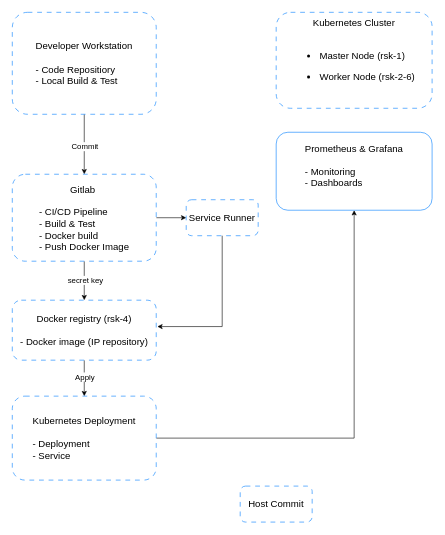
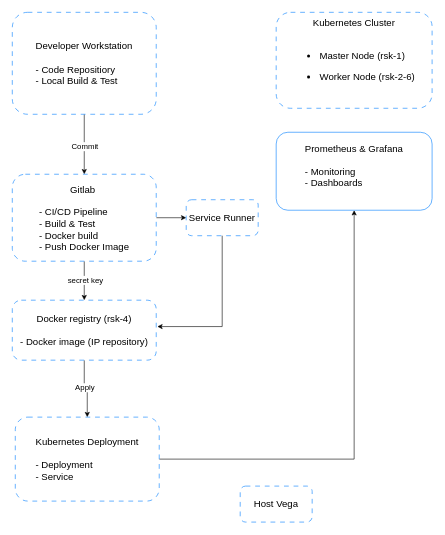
  <mxCell id="0" />
  <mxCell id="1" parent="0" />
  <mxCell id="2" value="" style="edgeStyle=orthogonalEdgeStyle;rounded=0;orthogonalLoop=1;jettySize=auto;html=1;" edge="1" parent="1" source="4" target="8"><mxGeometry relative="1" as="geometry"><Array as="points"><mxPoint x="140" y="240" /><mxPoint x="140" y="240" /></Array></mxGeometry></mxCell>
  <mxCell id="3" value="&lt;font style=&quot;font-size: 13px;&quot;&gt;Commit&lt;/font&gt;" style="edgeLabel;html=1;align=center;verticalAlign=middle;resizable=0;points=[];" vertex="1" connectable="0" parent="2"><mxGeometry x="0.06" relative="1" as="geometry"><mxPoint as="offset" /></mxGeometry></mxCell>
  <mxCell id="4" value="Developer Workstation&lt;div style=&quot;font-size: 16px;&quot;&gt;&lt;br style=&quot;font-size: 16px;&quot;&gt;&lt;/div&gt;&lt;div style=&quot;text-align: justify; font-size: 16px;&quot;&gt;- Code Repositiory&lt;/div&gt;&lt;div style=&quot;text-align: justify; font-size: 16px;&quot;&gt;- Local Build &amp;amp; Test&lt;/div&gt;" style="rounded=1;whiteSpace=wrap;html=1;dashed=1;dashPattern=8 8;strokeColor=#007FFF;strokeWidth=1;fontSize=16;" vertex="1" parent="1"><mxGeometry x="20" y="20" width="240" height="170" as="geometry" /></mxCell>
  <mxCell id="5" value="" style="edgeStyle=orthogonalEdgeStyle;rounded=0;orthogonalLoop=1;jettySize=auto;html=1;" edge="1" parent="1" source="8" target="11"><mxGeometry relative="1" as="geometry" /></mxCell>
  <mxCell id="6" value="&lt;font style=&quot;font-size: 13px;&quot;&gt;secret key&lt;/font&gt;" style="edgeLabel;html=1;align=center;verticalAlign=middle;resizable=0;points=[];" vertex="1" connectable="0" parent="5"><mxGeometry x="-0.046" y="1" relative="1" as="geometry"><mxPoint as="offset" /></mxGeometry></mxCell>
  <mxCell id="7" value="" style="edgeStyle=orthogonalEdgeStyle;rounded=0;orthogonalLoop=1;jettySize=auto;html=1;" edge="1" parent="1" source="8" target="17"><mxGeometry relative="1" as="geometry" /></mxCell>
  <mxCell id="8" value="Gitlab&amp;nbsp;&lt;div&gt;&lt;br&gt;&lt;/div&gt;&lt;div style=&quot;text-align: justify;&quot;&gt;- CI/CD Pipeline&lt;/div&gt;&lt;div style=&quot;text-align: justify;&quot;&gt;- Build &amp;amp; Test&lt;/div&gt;&lt;div style=&quot;text-align: justify;&quot;&gt;- Docker build&lt;/div&gt;&lt;div style=&quot;text-align: justify;&quot;&gt;- Push Docker Image&lt;/div&gt;" style="rounded=1;whiteSpace=wrap;html=1;fontSize=16;strokeColor=#007FFF;dashed=1;dashPattern=8 8;strokeWidth=1;" vertex="1" parent="1"><mxGeometry x="20" y="290" width="240" height="145" as="geometry" /></mxCell>
  <mxCell id="9" value="" style="edgeStyle=orthogonalEdgeStyle;rounded=0;orthogonalLoop=1;jettySize=auto;html=1;" edge="1" parent="1" source="11" target="13"><mxGeometry relative="1" as="geometry" /></mxCell>
  <mxCell id="10" value="Apply" style="edgeLabel;html=1;align=center;verticalAlign=middle;resizable=0;points=[];fontSize=13;" vertex="1" connectable="0" parent="9"><mxGeometry x="-0.1" relative="1" as="geometry"><mxPoint as="offset" /></mxGeometry></mxCell>
  <mxCell id="11" value="Docker registry (rsk-4)&lt;div style=&quot;text-align: justify;&quot;&gt;&lt;br&gt;&lt;/div&gt;&lt;div style=&quot;text-align: justify;&quot;&gt;- Docker image (IP repository)&lt;/div&gt;" style="rounded=1;whiteSpace=wrap;html=1;fontSize=16;strokeColor=#007FFF;dashed=1;dashPattern=8 8;strokeWidth=1;" vertex="1" parent="1"><mxGeometry x="20" y="500" width="240" height="100" as="geometry" /></mxCell>
  <mxCell id="12" value="" style="edgeStyle=orthogonalEdgeStyle;rounded=0;orthogonalLoop=1;jettySize=auto;html=1;" edge="1" parent="1" source="13" target="15"><mxGeometry relative="1" as="geometry" /></mxCell>
- <mxCell id="13" value="Kubernetes Deployment&lt;div&gt;&lt;br&gt;&lt;/div&gt;&lt;div style=&quot;text-align: justify;&quot;&gt;- Deployment&lt;/div&gt;&lt;div style=&quot;text-align: justify;&quot;&gt;- Service&lt;/div&gt;" style="whiteSpace=wrap;html=1;fontSize=16;strokeColor=#007FFF;rounded=1;dashed=1;dashPattern=8 8;strokeWidth=1;" vertex="1" parent="1"><mxGeometry x="20" y="660" width="240" height="140" as="geometry" /></mxCell>
+ <mxCell id="13" value="Kubernetes Deployment&lt;div&gt;&lt;br&gt;&lt;/div&gt;&lt;div style=&quot;text-align: justify;&quot;&gt;- Deployment&lt;/div&gt;&lt;div style=&quot;text-align: justify;&quot;&gt;- Service&lt;/div&gt;" style="whiteSpace=wrap;html=1;fontSize=16;strokeColor=#007FFF;rounded=1;dashed=1;dashPattern=8 8;strokeWidth=1;" vertex="1" parent="1"><mxGeometry x="25" y="695" width="240" height="140" as="geometry" /></mxCell>
  <mxCell id="14" value="Kubernetes Cluster&lt;div&gt;&lt;br&gt;&lt;/div&gt;&lt;div style=&quot;text-align: justify;&quot;&gt;&lt;ul&gt;&lt;li&gt;&amp;nbsp;Master Node (rsk-1)&lt;/li&gt;&lt;/ul&gt;&lt;ul&gt;&lt;li&gt;&amp;nbsp;Worker Node (rsk-2-6)&lt;/li&gt;&lt;/ul&gt;&lt;/div&gt;&lt;div style=&quot;text-align: justify;&quot;&gt;&lt;br&gt;&lt;/div&gt;" style="whiteSpace=wrap;html=1;fontSize=16;strokeColor=#007FFF;rounded=1;dashed=1;dashPattern=8 8;strokeWidth=1;" vertex="1" parent="1"><mxGeometry x="460" y="20" width="260" height="160" as="geometry" /></mxCell>
  <mxCell id="15" value="Prometheus &amp;amp; Grafana&lt;div&gt;&lt;br&gt;&lt;/div&gt;&lt;div style=&quot;text-align: justify;&quot;&gt;- Monitoring&lt;/div&gt;&lt;div style=&quot;text-align: justify;&quot;&gt;- Dashboards&lt;/div&gt;&lt;div style=&quot;text-align: justify;&quot;&gt;&lt;br&gt;&lt;/div&gt;" style="whiteSpace=wrap;html=1;fontSize=16;strokeColor=#007FFF;rounded=1;dashed=0;dashPattern=8 8;strokeWidth=1;" vertex="1" parent="1"><mxGeometry x="460" y="220" width="260" height="130" as="geometry" /></mxCell>
- <mxCell id="16" value="Host Commit" style="rounded=1;whiteSpace=wrap;html=1;fontSize=16;strokeColor=#007FFF;dashed=1;dashPattern=8 8;strokeWidth=1;" vertex="1" parent="1"><mxGeometry x="400" y="810" width="120" height="60" as="geometry" /></mxCell>
+ <mxCell id="16" value="Host Vega" style="rounded=1;whiteSpace=wrap;html=1;fontSize=16;strokeColor=#007FFF;dashed=1;dashPattern=8 8;strokeWidth=1;" vertex="1" parent="1"><mxGeometry x="400" y="810" width="120" height="60" as="geometry" /></mxCell>
  <mxCell id="17" value="Service Runner" style="rounded=1;whiteSpace=wrap;html=1;fontSize=16;strokeColor=#007FFF;dashed=1;dashPattern=8 8;strokeWidth=1;" vertex="1" parent="1"><mxGeometry x="310" y="332.5" width="120" height="60" as="geometry" /></mxCell>
  <mxCell id="18" style="edgeStyle=orthogonalEdgeStyle;rounded=0;orthogonalLoop=1;jettySize=auto;html=1;entryX=1.008;entryY=0.44;entryDx=0;entryDy=0;entryPerimeter=0;" edge="1" parent="1" source="17" target="11"><mxGeometry relative="1" as="geometry"><Array as="points"><mxPoint x="370" y="544" /></Array></mxGeometry></mxCell>
